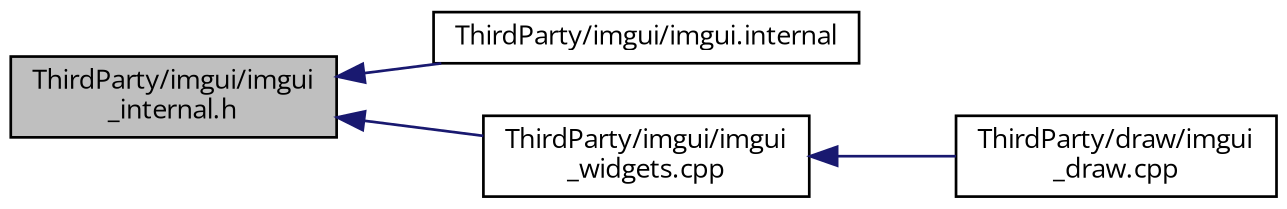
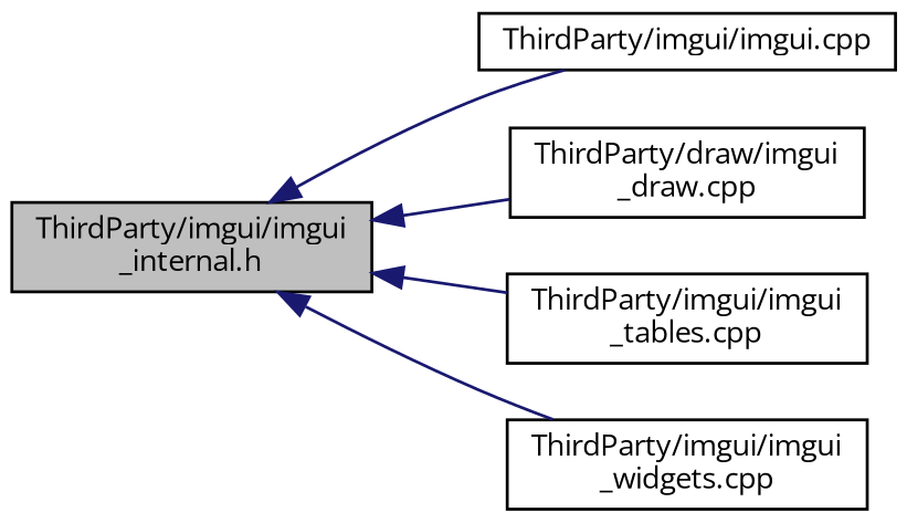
  digraph {
    fontname="Open Sans"
    rankdir=LR
    node [color=black fillcolor=white fontname="Open Sans" fontsize=10 shape=record style=filled]
    edge [color=midnightblue dir=back fontname="Open Sans" fontsize=10 labelfontname=Helvetica labelfontsize=10 style=solid]
    n1 [fillcolor=grey75 fontcolor=black height=0.2 label="ThirdParty/imgui/imgui\l_internal.h" width=0.4]
-   n2 [height=0.2 label="ThirdParty/imgui/imgui.internal" width=0.4]
+   n2 [height=0.2 label="ThirdParty/imgui/imgui.cpp" width=0.4]
    n3 [height=0.2 label="ThirdParty/draw/imgui\l_draw.cpp" width=0.4]
+   n4 [height=0.2 label="ThirdParty/imgui/imgui\l_tables.cpp" width=0.4]
    n5 [height=0.2 label="ThirdParty/imgui/imgui\l_widgets.cpp" width=0.4]
    n1 -> n2
-   n5 -> n3
+   n1 -> n3
+   n1 -> n4
    n1 -> n5
  }
